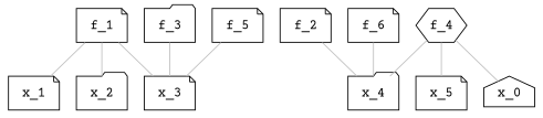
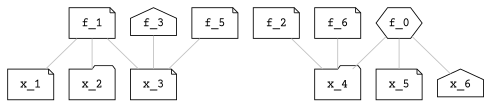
  graph {
    fontname="Courier Prime"
    node [fixedsize=1 fontname="Courier Prime" shape=note]
    edge [color=gray fontname="Courier Prime"]
    f_1
    x_1
    x_2 [shape=folder]
    x_3
    f_2
    x_4 [shape=folder]
-   f_3 [shape=folder]
+   f_3 [shape=house]
    x_5
-   f_4 [shape=hexagon]
-   x_6 [shape=house label=x_0]
+   f_4 [shape=hexagon label=f_0]
+   x_6 [shape=house]
    f_5
    f_6
    f_1 -- x_1
    f_1 -- x_2
    f_1 -- x_3
    f_2 -- x_4
    f_3 -- x_3
    f_4 -- x_4
    f_4 -- x_5
    f_4 -- x_6
    f_5 -- x_3
    f_6 -- x_4
  }
